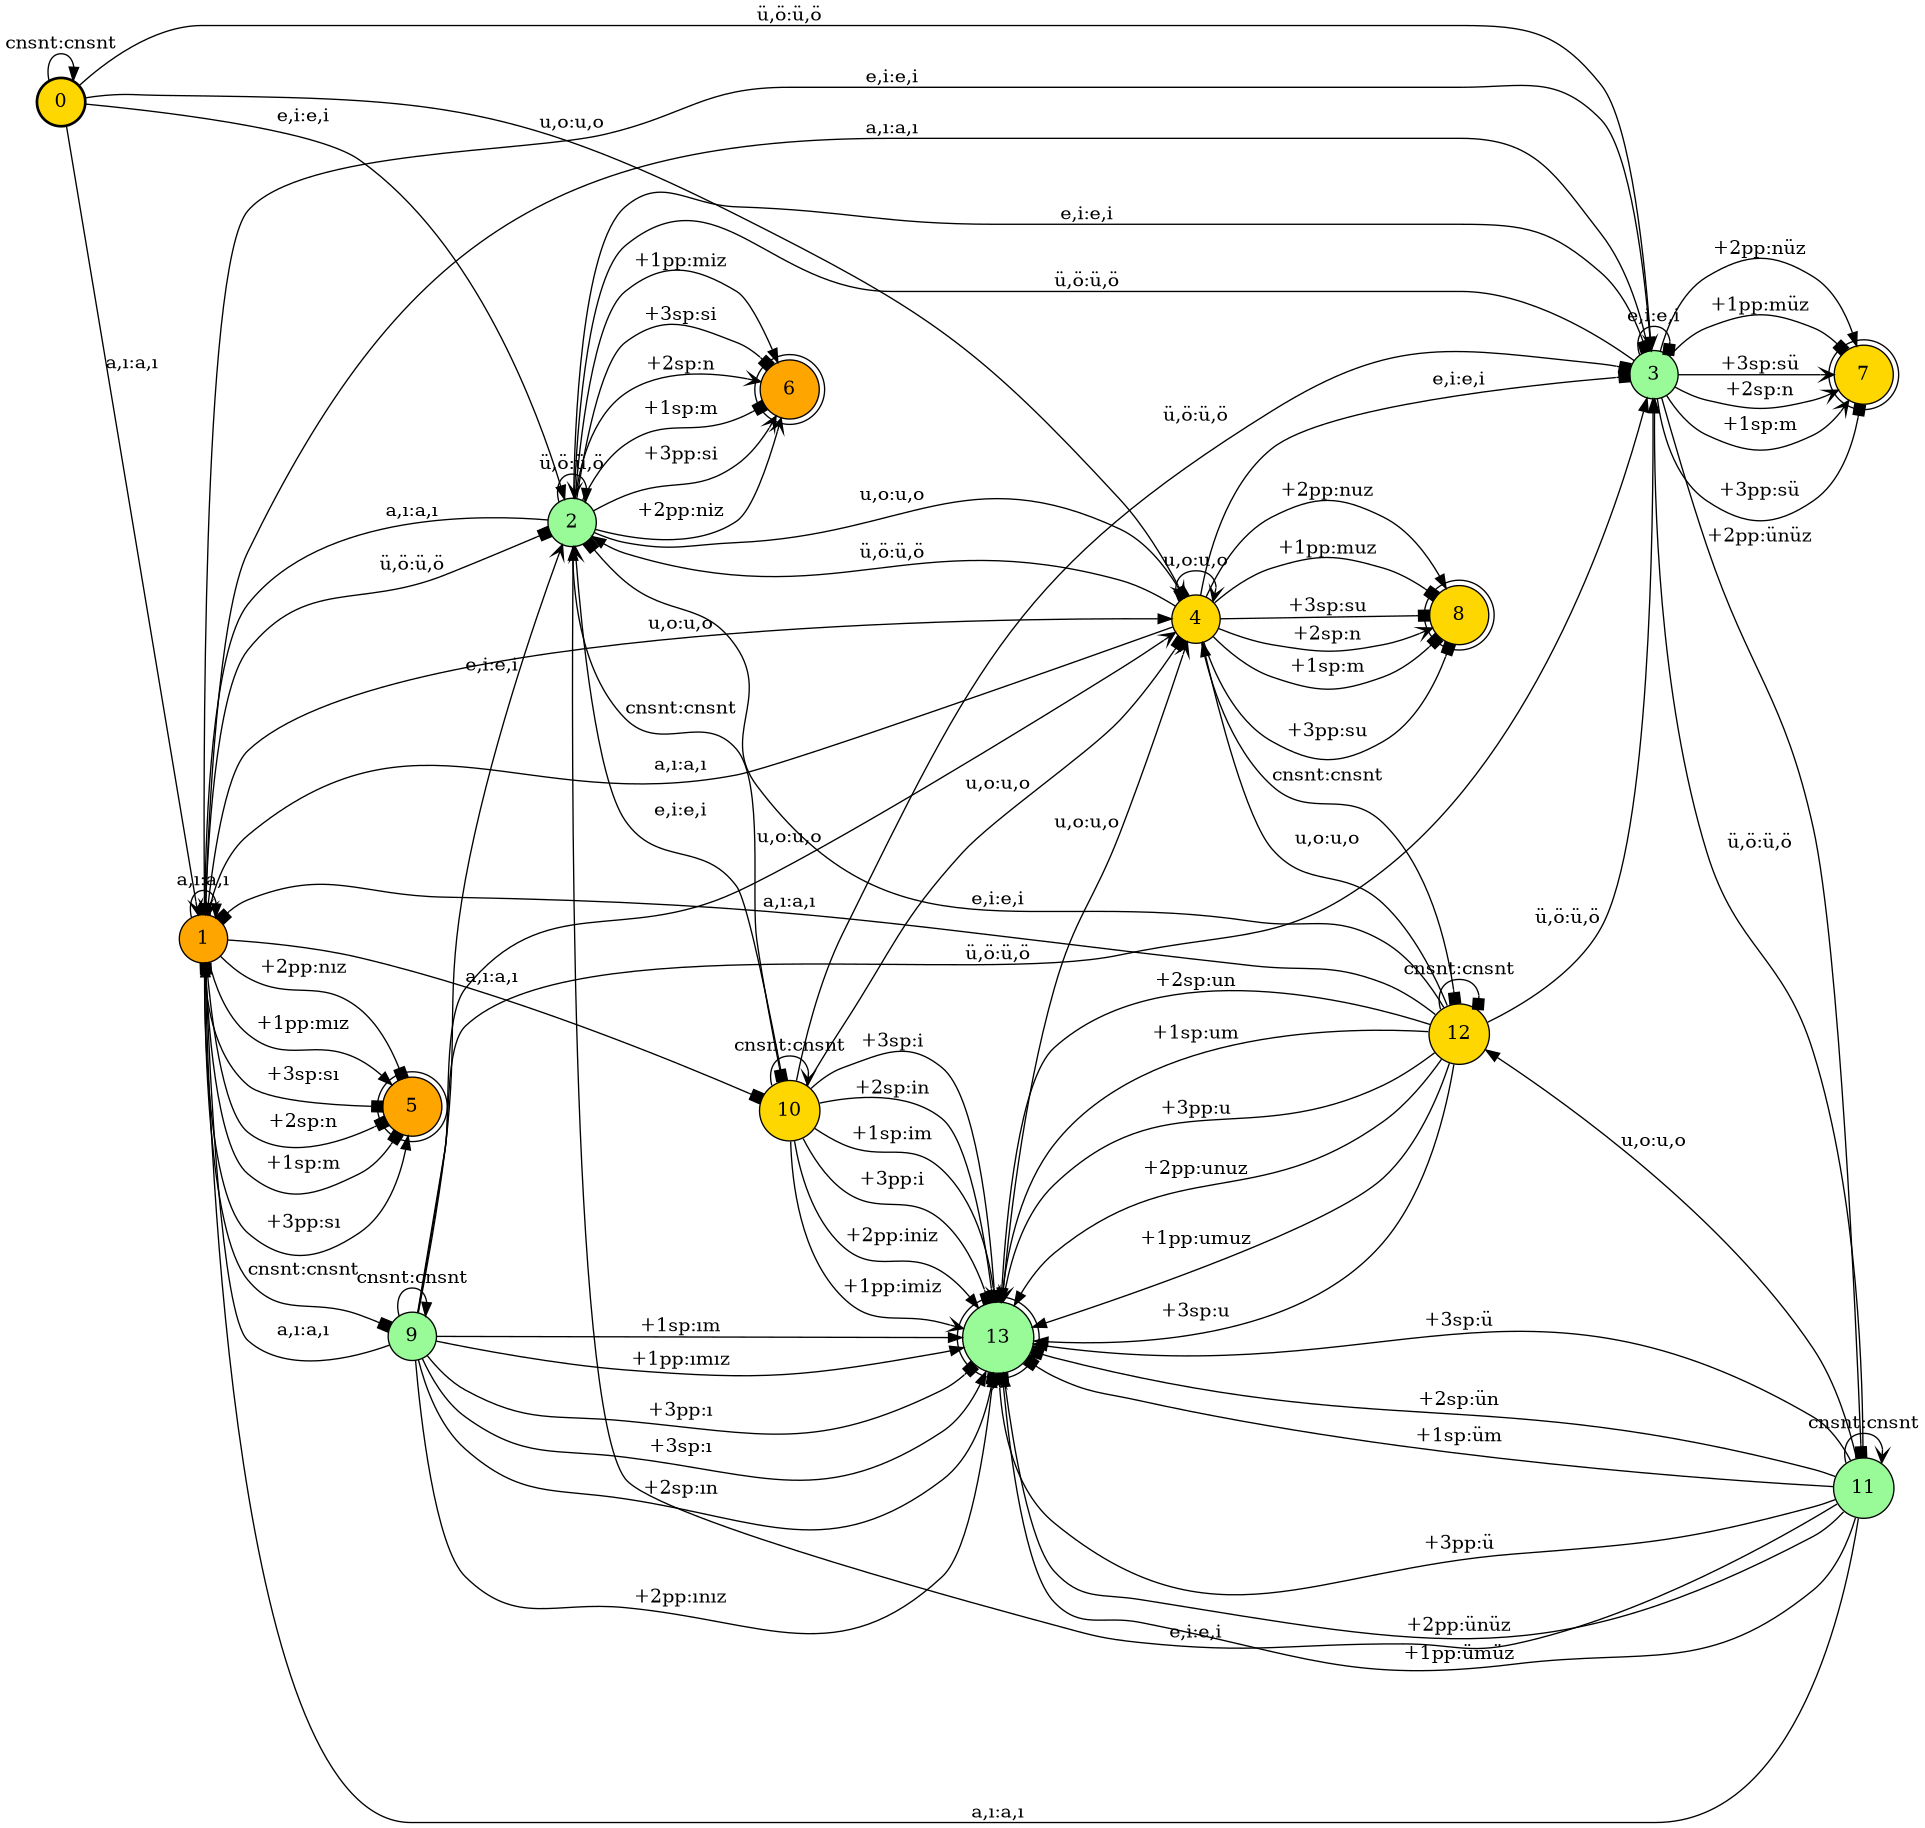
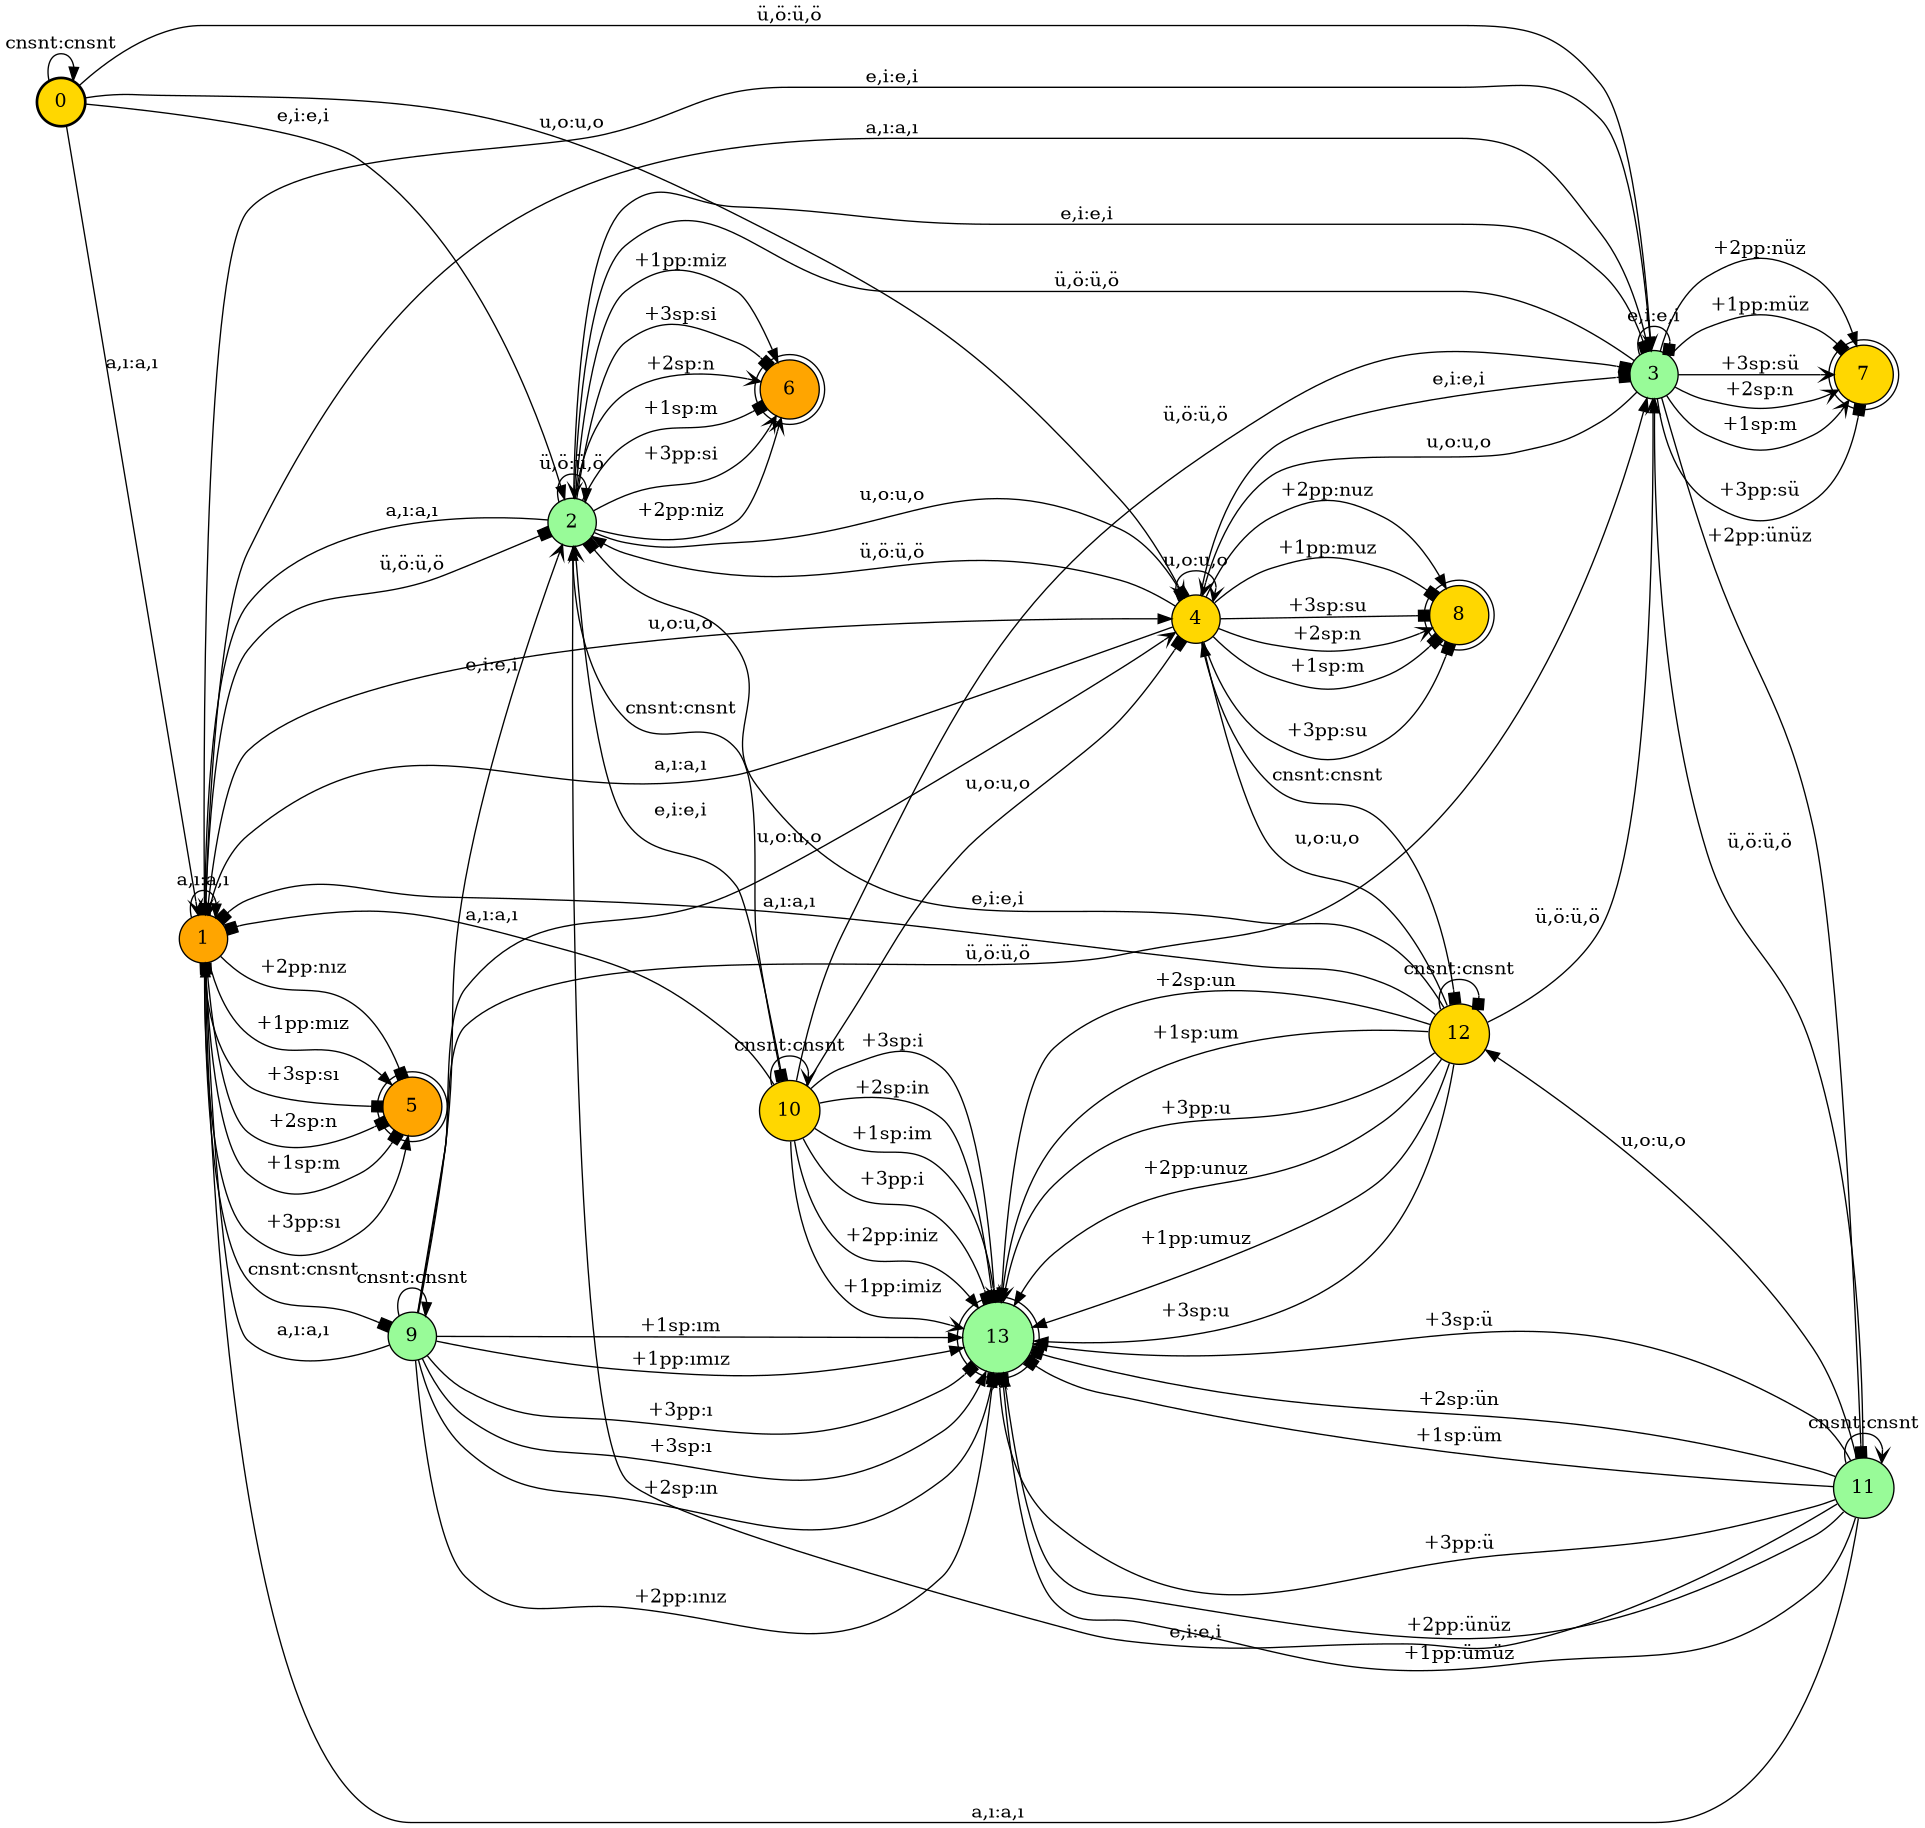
  digraph {
    nodesep=0.25
    rankdir=LR
    ranksep=0.4
    node [fillcolor=gold fontsize=14 shape=circle style="solid,filled"]
    edge [arrowhead=box fontsize=14]
    n1 [label=0 style="bold,filled"]
    n2 [fillcolor=orange label=1]
    n3 [fillcolor=palegreen label=2]
    n4 [fillcolor=palegreen label=3]
    n5 [label=4]
    n6 [fillcolor=orange label=5 shape=doublecircle]
    n7 [fillcolor=palegreen label=9]
    n8 [fillcolor=orange label=6 shape=doublecircle]
    n9 [label=10]
    n10 [label=7 shape=doublecircle]
    n11 [fillcolor=palegreen label=11]
    n12 [label=8 shape=doublecircle]
    n13 [label=12]
    n14 [fillcolor=palegreen label=13 shape=doublecircle]
    n1 -> n1 [arrowhead=normal label="cnsnt:cnsnt"]
    n1 -> n2 [arrowhead=vee label="a,ı:a,ı"]
    n1 -> n3 [arrowhead=normal label="e,i:e,i"]
    n1 -> n4 [arrowhead=vee label="ü,ö:ü,ö"]
    n1 -> n5 [arrowhead=vee label="u,o:u,o"]
    n2 -> n2 [arrowhead=normal label="a,ı:a,ı"]
    n2 -> n3 [label="ü,ö:ü,ö"]
    n2 -> n4 [arrowhead=normal label="e,i:e,i"]
    n2 -> n5 [arrowhead=normal label="u,o:u,o"]
    n2 -> n6 [arrowhead=normal label="+3pp:sı"]
    n2 -> n6 [label="+2pp:nız"]
    n2 -> n6 [arrowhead=normal label="+1pp:mız"]
    n2 -> n6 [label="+3sp:sı"]
    n2 -> n6 [label="+2sp:n"]
    n2 -> n6 [label="+1sp:m"]
    n2 -> n7 [label="cnsnt:cnsnt"]
    n3 -> n2 [label="a,ı:a,ı"]
    n3 -> n3 [arrowhead=normal label="ü,ö:ü,ö"]
    n3 -> n4 [label="e,i:e,i"]
    n3 -> n5 [label="u,o:u,o"]
    n3 -> n8 [arrowhead=vee label="+3pp:si"]
    n3 -> n8 [arrowhead=vee label="+2pp:niz"]
    n3 -> n8 [arrowhead=normal label="+1pp:miz"]
    n3 -> n8 [label="+3sp:si"]
    n3 -> n8 [arrowhead=vee label="+2sp:n"]
    n3 -> n8 [label="+1sp:m"]
    n3 -> n9 [label="cnsnt:cnsnt"]
    n4 -> n2 [arrowhead=vee label="a,ı:a,ı"]
    n4 -> n3 [arrowhead=vee label="ü,ö:ü,ö"]
    n4 -> n4 [label="e,i:e,i"]
-   n14 -> n5 [arrowhead=vee label="u,o:u,o"]
+   n4 -> n5 [arrowhead=vee label="u,o:u,o"]
    n4 -> n10 [label="+3pp:sü"]
    n4 -> n10 [arrowhead=normal label="+2pp:nüz"]
    n4 -> n10 [label="+1pp:müz"]
    n4 -> n10 [arrowhead=vee label="+3sp:sü"]
    n4 -> n10 [arrowhead=vee label="+2sp:n"]
    n4 -> n10 [arrowhead=vee label="+1sp:m"]
    n4 -> n11 [label="+2pp:ünüz"]
    n5 -> n2 [arrowhead=vee label="a,ı:a,ı"]
    n5 -> n3 [arrowhead=normal label="ü,ö:ü,ö"]
    n5 -> n4 [label="e,i:e,i"]
    n5 -> n5 [arrowhead=vee label="u,o:u,o"]
    n5 -> n12 [label="+3pp:su"]
    n5 -> n12 [arrowhead=normal label="+2pp:nuz"]
    n5 -> n12 [label="+1pp:muz"]
    n5 -> n12 [label="+3sp:su"]
    n5 -> n12 [arrowhead=vee label="+2sp:n"]
    n5 -> n12 [label="+1sp:m"]
    n5 -> n13 [label="cnsnt:cnsnt"]
    n7 -> n2 [label="a,ı:a,ı"]
    n7 -> n3 [arrowhead=vee label="e,i:e,i"]
    n7 -> n4 [arrowhead=normal label="ü,ö:ü,ö"]
    n7 -> n5 [arrowhead=vee label="u,o:u,o"]
    n7 -> n7 [arrowhead=normal label="cnsnt:cnsnt"]
    n7 -> n14 [label="+3pp:ı"]
    n7 -> n14 [arrowhead=normal label="+2pp:ınız"]
    n7 -> n14 [arrowhead=normal label="+1pp:ımız"]
    n7 -> n14 [arrowhead=normal label="+3sp:ı"]
    n7 -> n14 [label="+2sp:ın"]
    n7 -> n14 [arrowhead=normal label="+1sp:ım"]
-   n2 -> n9 [label="a,ı:a,ı"]
+   n9 -> n2 [label="a,ı:a,ı"]
    n9 -> n3 [arrowhead=vee label="e,i:e,i"]
    n9 -> n4 [label="ü,ö:ü,ö"]
    n9 -> n5 [label="u,o:u,o"]
    n9 -> n9 [arrowhead=vee label="cnsnt:cnsnt"]
    n9 -> n14 [label="+3pp:i"]
    n9 -> n14 [arrowhead=normal label="+2pp:iniz"]
    n9 -> n14 [arrowhead=vee label="+1pp:imiz"]
    n9 -> n14 [label="+3sp:i"]
    n9 -> n14 [label="+2sp:in"]
    n9 -> n14 [arrowhead=vee label="+1sp:im"]
    n11 -> n2 [arrowhead=normal label="a,ı:a,ı"]
    n11 -> n3 [arrowhead=normal label="e,i:e,i"]
    n11 -> n4 [arrowhead=normal label="ü,ö:ü,ö"]
    n11 -> n11 [arrowhead=vee label="cnsnt:cnsnt"]
    n11 -> n13 [arrowhead=normal label="u,o:u,o"]
    n11 -> n14 [arrowhead=vee label="+3pp:ü"]
    n11 -> n14 [arrowhead=normal label="+2pp:ünüz"]
    n11 -> n14 [label="+1pp:ümüz"]
    n11 -> n14 [arrowhead=normal label="+3sp:ü"]
    n11 -> n14 [label="+2sp:ün"]
    n11 -> n14 [label="+1sp:üm"]
    n13 -> n2 [label="a,ı:a,ı"]
    n13 -> n3 [label="e,i:e,i"]
-   n13 -> n4 [arrowhead=normal label="ü,ö:ü,ö"]
+   n13 -> n4 [arrowhead=vee label="ü,ö:ü,ö"]
    n13 -> n5 [arrowhead=normal label="u,o:u,o"]
    n13 -> n13 [label="cnsnt:cnsnt"]
    n13 -> n14 [arrowhead=vee label="+3pp:u"]
    n13 -> n14 [arrowhead=normal label="+2pp:unuz"]
    n13 -> n14 [arrowhead=normal label="+1pp:umuz"]
    n13 -> n14 [arrowhead=normal label="+3sp:u"]
    n13 -> n14 [arrowhead=normal label="+2sp:un"]
    n13 -> n14 [arrowhead=normal label="+1sp:um"]
  }
